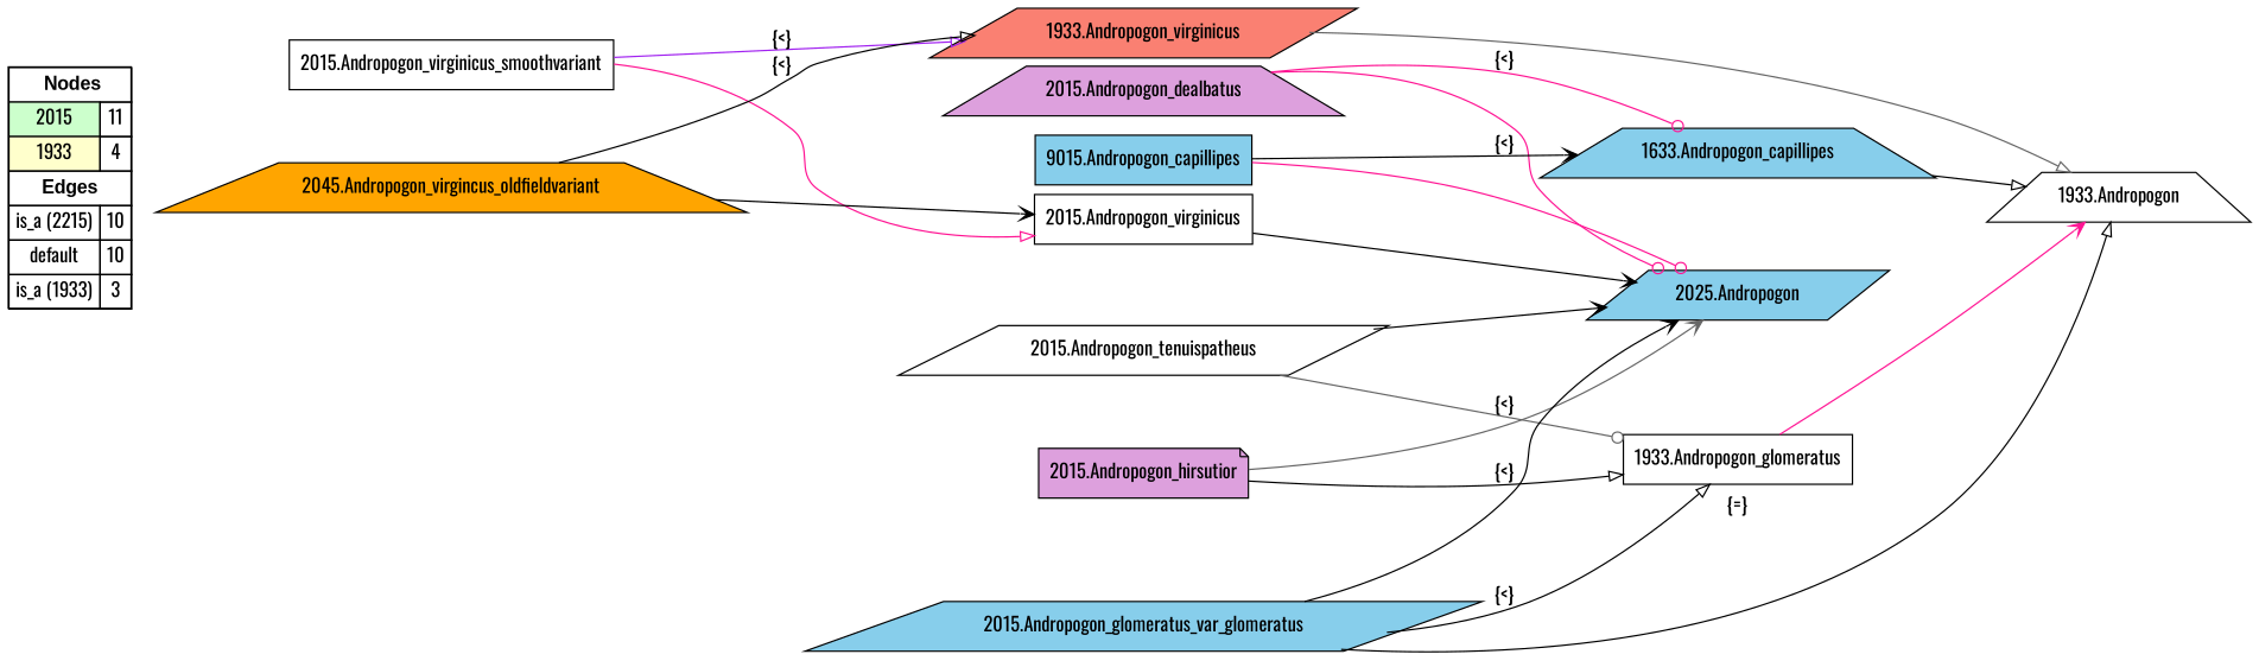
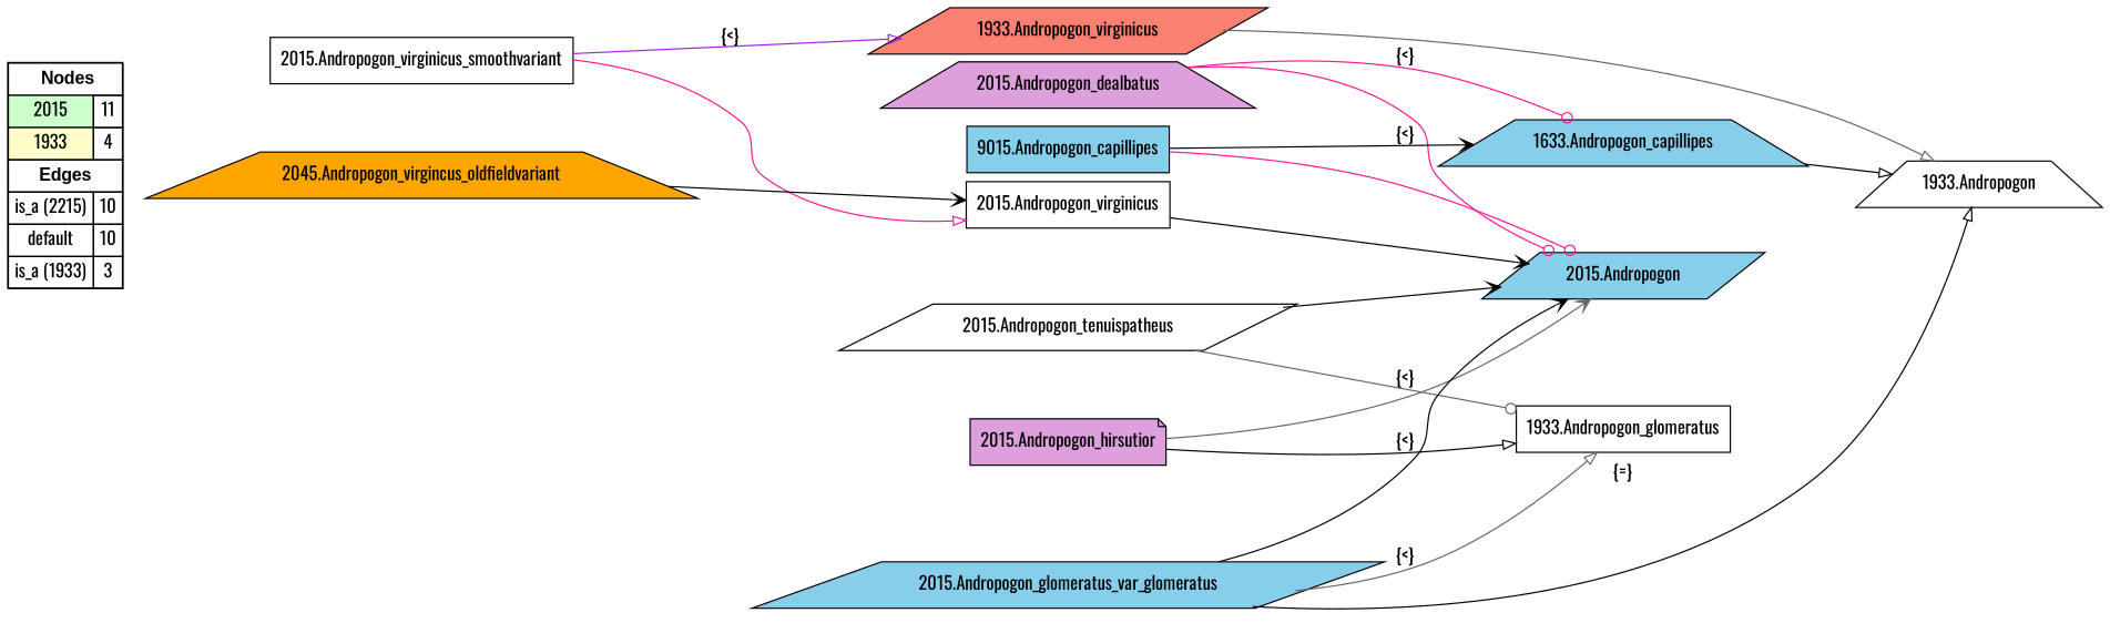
  digraph {
    fontname=Oswald
    rankdir=LR
    node [fillcolor=white fontname=Oswald shape=box style=filled]
    edge [arrowhead=onormal color=black constraint=true dir=forward fontname=Oswald penwidth=1 style=bold]
    n1 [label=<   <TABLE BORDER="0" CELLBORDER="1" CELLSPACING="0" CELLPADDING="4">  <TR> <TD COLSPAN="2"><font face="Arial Black"> Nodes</font></TD> </TR>  <TR>   <TD bgcolor="#CCFFCC" fontname="helvetica">2015</TD>   <TD>11</TD>   </TR>  <TR>   <TD bgcolor="#FFFFCC" fontname="helvetica">1933</TD>   <TD>4</TD>   </TR>  <TR> <TD COLSPAN="2"><font face = "Arial Black"> Edges </font></TD> </TR>  <TR>   <TD><font color ="#000000">is_a (2215)</font></TD><TD>10</TD> </TR> <TR>   <TD><font color ="#000000">default</font></TD><TD>10</TD> </TR> <TR>   <TD><font color ="#000000">is_a (1933)</font></TD><TD>3</TD> </TR> </TABLE>   > margin=0]
    "2015.Andropogon_hirsutior" [fillcolor=plum shape=note]
-   "2015.Andropogon" [fillcolor=skyblue shape=parallelogram label="2025.Andropogon"]
+   "2015.Andropogon" [fillcolor=skyblue shape=parallelogram]
    "1933.Andropogon_glomeratus"
    "1933.Andropogon" [shape=trapezium]
    "2015.Andropogon_virginicus"
    "1933.Andropogon_virginicus" [fillcolor=salmon shape=parallelogram]
    "2015.Andropogon_dealbatus" [fillcolor=plum shape=trapezium]
    n9 [fillcolor=skyblue label="1633.Andropogon_capillipes" shape=trapezium]
    n10 [fillcolor=skyblue label="9015.Andropogon_capillipes"]
    "2015.Andropogon_tenuispatheus" [shape=parallelogram]
    "2015.Andropogon_virginicus_smoothvariant"
    "2015.Andropogon_glomeratus_var_glomeratus" [fillcolor=skyblue shape=parallelogram]
    n14 [fillcolor=orange label="2045.Andropogon_virgincus_oldfieldvariant" shape=trapezium]
    subgraph sub_1 {
      rank=source
      n1
    }
    "2015.Andropogon_hirsutior" -> "2015.Andropogon" [arrowhead=vee color=gray40]
    "2015.Andropogon_hirsutior" -> "1933.Andropogon_glomeratus" [label="{<}"]
-   "1933.Andropogon_glomeratus" -> "1933.Andropogon" [arrowhead=vee color=deeppink]
    "2015.Andropogon_virginicus" -> "2015.Andropogon" [arrowhead=vee style=solid]
    "1933.Andropogon_virginicus" -> "1933.Andropogon" [color=gray40 style=solid]
    "2015.Andropogon_dealbatus" -> "2015.Andropogon" [arrowhead=odot color=deeppink]
    "2015.Andropogon_dealbatus" -> n9 [arrowhead=odot color=deeppink label="{<}" style=solid]
    n9 -> "1933.Andropogon" [style=solid]
    n10 -> "2015.Andropogon" [arrowhead=odot color=deeppink style=solid]
    n10 -> n9 [arrowhead=vee label="{<}"]
    "2015.Andropogon_tenuispatheus" -> "2015.Andropogon" [arrowhead=vee style=solid]
    "2015.Andropogon_tenuispatheus" -> "1933.Andropogon_glomeratus" [arrowhead=odot color=gray40 label="{<}"]
    "2015.Andropogon_virginicus_smoothvariant" -> "2015.Andropogon_virginicus" [color=deeppink]
    "2015.Andropogon_virginicus_smoothvariant" -> "1933.Andropogon_virginicus" [color=purple label="{<}" style=solid]
    "2015.Andropogon_glomeratus_var_glomeratus" -> "2015.Andropogon" [arrowhead=vee style=solid]
-   "2015.Andropogon_glomeratus_var_glomeratus" -> "1933.Andropogon_glomeratus" [label="{<}"]
+   "2015.Andropogon_glomeratus_var_glomeratus" -> "1933.Andropogon_glomeratus" [color=gray40 label="{<}"]
    "2015.Andropogon_glomeratus_var_glomeratus" -> "1933.Andropogon" [label="{=}" style=solid]
    n14 -> "2015.Andropogon_virginicus" [arrowhead=vee]
-   n14 -> "1933.Andropogon_virginicus" [label="{<}"]
  }
